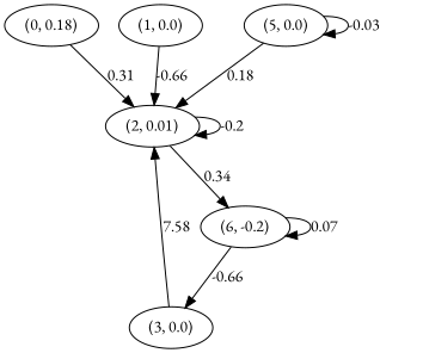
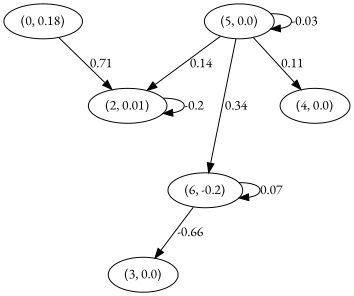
  digraph {
    fontname="EB Garamond"
    node [fontname="EB Garamond"]
    edge [fontname="EB Garamond"]
    n1 [label="(0, 0.18)"]
    n2 [label="(2, 0.01)"]
-   n3 [label="(1, 0.0)"]
    n4 [label="(3, 0.0)"]
+   n5 [label="(4, 0.0)"]
    n6 [label="(5, 0.0)"]
    n7 [label="(6, -0.2)"]
-   n1 -> n2 [label=0.31]
+   n1 -> n2 [label=0.71]
    n2 -> n2 [label=-0.2]
-   n3 -> n2 [label=-0.66]
-   n4 -> n2 [label=7.58]
-   n6 -> n2 [label=0.18]
+   n6 -> n2 [label=0.14]
+   n6 -> n5 [label=0.11]
    n6 -> n6 [label=-0.03]
-   n2 -> n7 [label=0.34]
+   n6 -> n7 [label=0.34]
    n7 -> n4 [label=-0.66]
    n7 -> n7 [label=0.07]
  }
